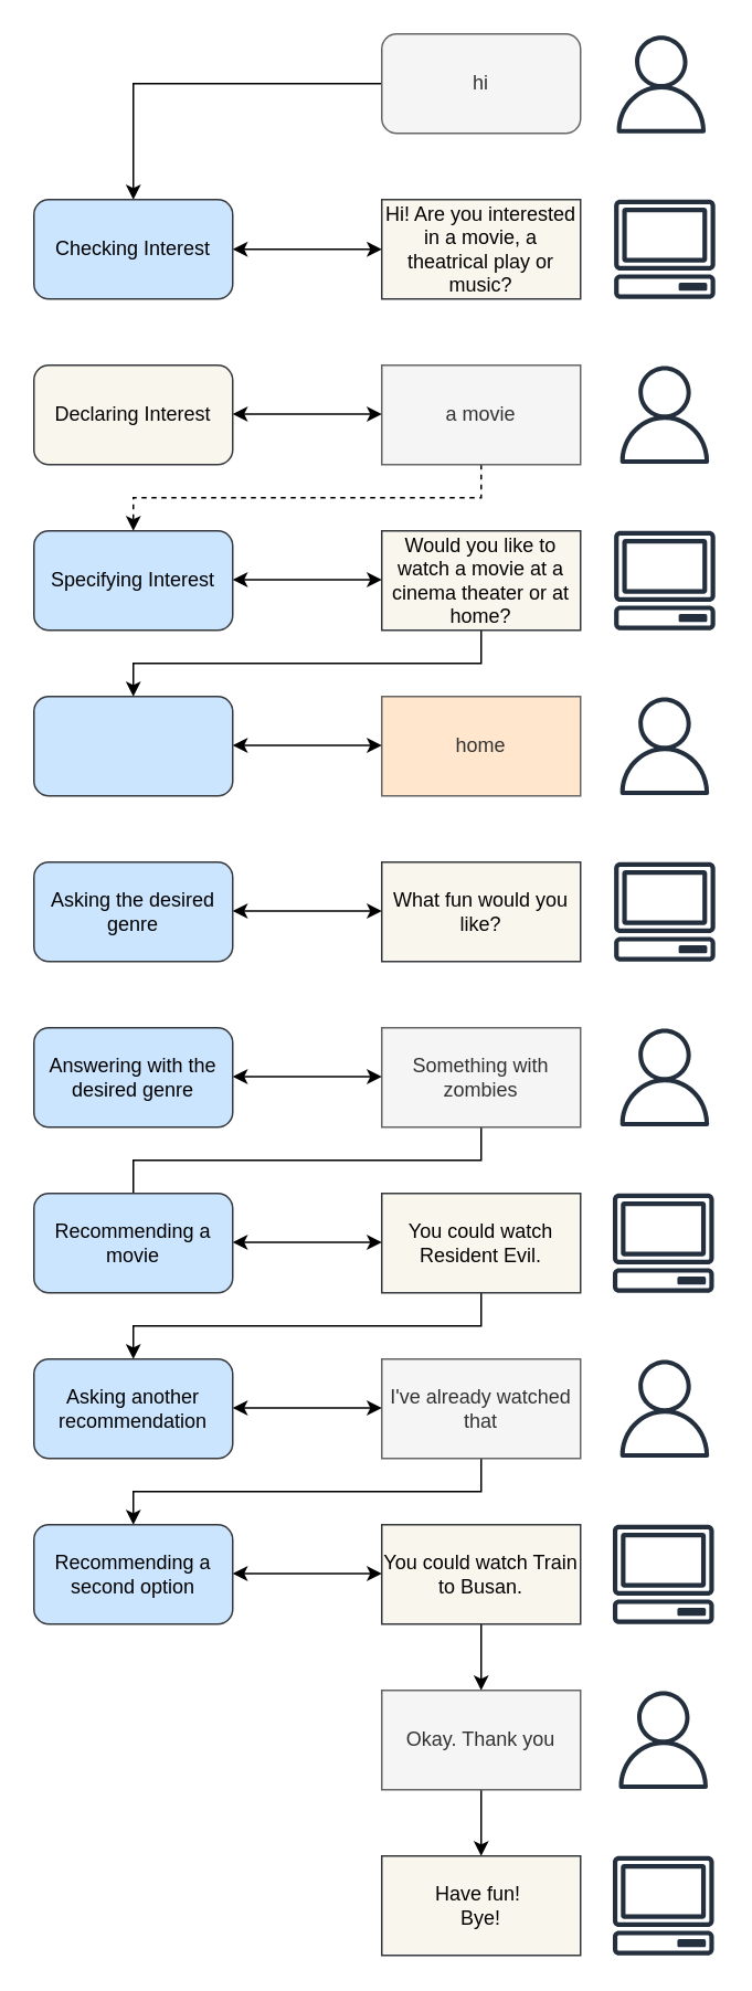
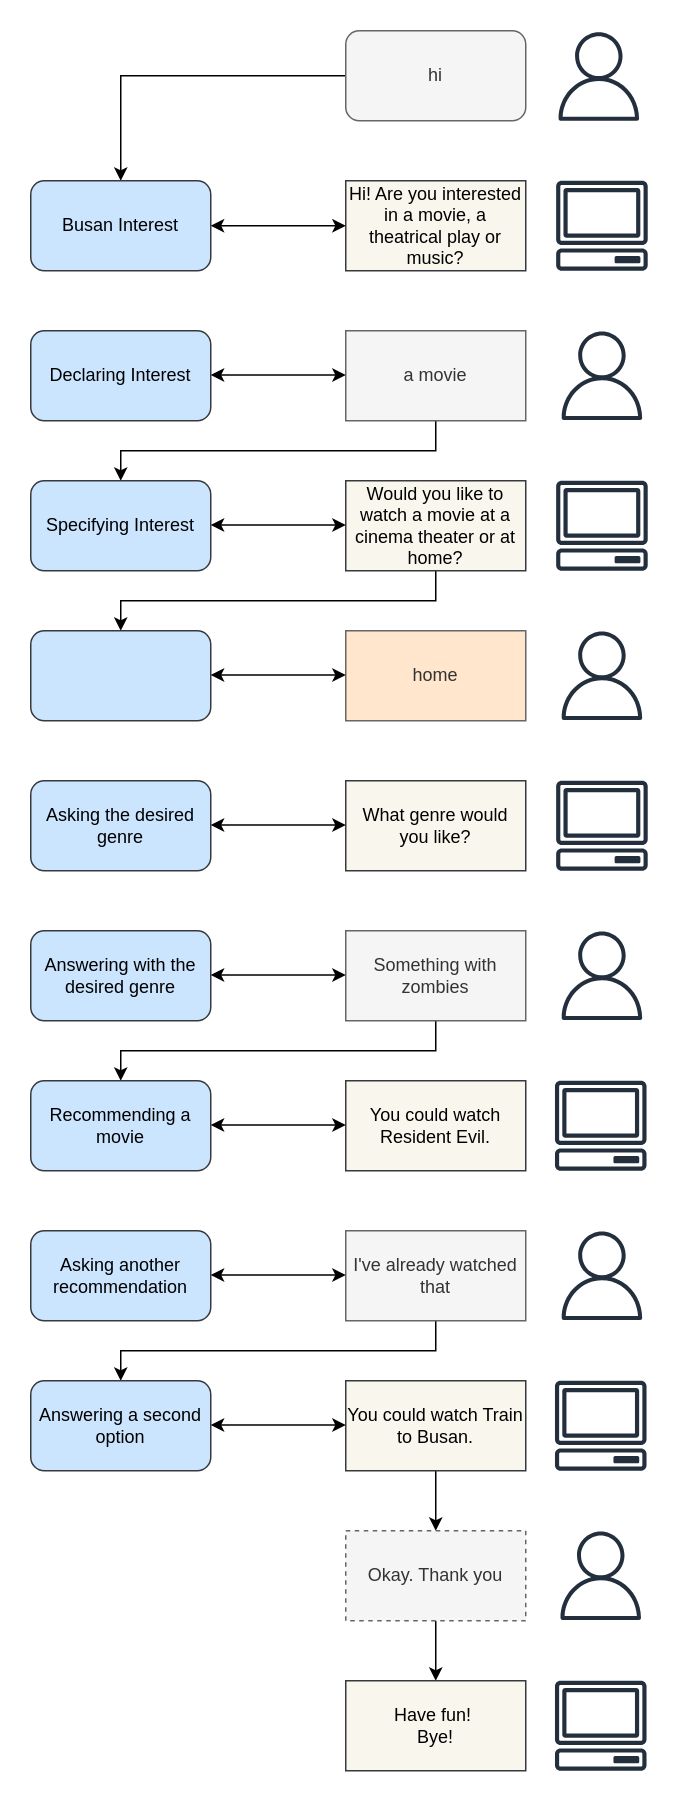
  <mxCell id="0" />
  <mxCell id="1" parent="0" />
  <mxCell id="2" value="Hi! Are you interested in a movie, a theatrical play or music?" style="rounded=0;whiteSpace=wrap;html=1;fillColor=#f9f7ed;strokeColor=#36393d;" vertex="1" parent="1"><mxGeometry x="230" y="120" width="120" height="60" as="geometry" /></mxCell>
- <mxCell id="3" style="edgeStyle=orthogonalEdgeStyle;rounded=0;orthogonalLoop=1;jettySize=auto;html=1;exitX=0.5;exitY=1;exitDx=0;exitDy=0;entryX=0.5;entryY=0;entryDx=0;entryDy=0;dashed=1;" edge="1" parent="1" source="4" target="23"><mxGeometry relative="1" as="geometry" /></mxCell>
+ <mxCell id="3" style="edgeStyle=orthogonalEdgeStyle;rounded=0;orthogonalLoop=1;jettySize=auto;html=1;exitX=0.5;exitY=1;exitDx=0;exitDy=0;entryX=0.5;entryY=0;entryDx=0;entryDy=0;" edge="1" parent="1" source="4" target="23"><mxGeometry relative="1" as="geometry" /></mxCell>
  <mxCell id="4" value="a movie" style="rounded=0;whiteSpace=wrap;html=1;fillColor=#f5f5f5;fontColor=#333333;strokeColor=#666666;" vertex="1" parent="1"><mxGeometry x="230" y="220" width="120" height="60" as="geometry" /></mxCell>
  <mxCell id="5" style="edgeStyle=orthogonalEdgeStyle;rounded=0;orthogonalLoop=1;jettySize=auto;html=1;exitX=0.5;exitY=1;exitDx=0;exitDy=0;entryX=0.5;entryY=0;entryDx=0;entryDy=0;" edge="1" parent="1" source="6" target="28"><mxGeometry relative="1" as="geometry" /></mxCell>
  <mxCell id="6" value="Would you like to watch a movie at a cinema theater or at home?" style="rounded=0;whiteSpace=wrap;html=1;fillColor=#f9f7ed;strokeColor=#36393d;" vertex="1" parent="1"><mxGeometry x="230" y="320" width="120" height="60" as="geometry" /></mxCell>
  <mxCell id="7" value="home" style="rounded=0;whiteSpace=wrap;html=1;fillColor=#ffe6cc;fontColor=#333333;strokeColor=#666666;" vertex="1" parent="1"><mxGeometry x="230" y="420" width="120" height="60" as="geometry" /></mxCell>
- <mxCell id="8" value="What fun would you like?" style="rounded=0;whiteSpace=wrap;html=1;fillColor=#f9f7ed;strokeColor=#36393d;" vertex="1" parent="1"><mxGeometry x="230" y="520" width="120" height="60" as="geometry" /></mxCell>
- <mxCell id="9" style="edgeStyle=orthogonalEdgeStyle;rounded=0;orthogonalLoop=1;jettySize=auto;html=1;exitX=0.5;exitY=1;exitDx=0;exitDy=0;entryX=0.5;entryY=0;entryDx=0;entryDy=0;endArrow=none;" edge="1" parent="1" source="10" target="25"><mxGeometry relative="1" as="geometry" /></mxCell>
+ <mxCell id="8" value="What genre would you like?" style="rounded=0;whiteSpace=wrap;html=1;fillColor=#f9f7ed;strokeColor=#36393d;" vertex="1" parent="1"><mxGeometry x="230" y="520" width="120" height="60" as="geometry" /></mxCell>
+ <mxCell id="9" style="edgeStyle=orthogonalEdgeStyle;rounded=0;orthogonalLoop=1;jettySize=auto;html=1;exitX=0.5;exitY=1;exitDx=0;exitDy=0;entryX=0.5;entryY=0;entryDx=0;entryDy=0;" edge="1" parent="1" source="10" target="25"><mxGeometry relative="1" as="geometry" /></mxCell>
  <mxCell id="10" value="Something with zombies" style="rounded=0;whiteSpace=wrap;html=1;fillColor=#f5f5f5;fontColor=#333333;strokeColor=#666666;" vertex="1" parent="1"><mxGeometry x="230" y="620" width="120" height="60" as="geometry" /></mxCell>
- <mxCell id="11" style="edgeStyle=orthogonalEdgeStyle;rounded=0;orthogonalLoop=1;jettySize=auto;html=1;exitX=0.5;exitY=1;exitDx=0;exitDy=0;" edge="1" parent="1" source="12" target="30"><mxGeometry relative="1" as="geometry" /></mxCell>
  <mxCell id="12" value="You could watch Resident Evil." style="rounded=0;whiteSpace=wrap;html=1;fillColor=#f9f7ed;strokeColor=#36393d;" vertex="1" parent="1"><mxGeometry x="230" y="720" width="120" height="60" as="geometry" /></mxCell>
  <mxCell id="13" style="edgeStyle=orthogonalEdgeStyle;rounded=0;orthogonalLoop=1;jettySize=auto;html=1;exitX=0.5;exitY=1;exitDx=0;exitDy=0;entryX=0.5;entryY=0;entryDx=0;entryDy=0;" edge="1" parent="1" source="14" target="24"><mxGeometry relative="1" as="geometry" /></mxCell>
  <mxCell id="14" value="I've already watched that" style="rounded=0;whiteSpace=wrap;html=1;fillColor=#f5f5f5;fontColor=#333333;strokeColor=#666666;" vertex="1" parent="1"><mxGeometry x="230" y="820" width="120" height="60" as="geometry" /></mxCell>
  <mxCell id="15" value="" style="edgeStyle=orthogonalEdgeStyle;rounded=0;orthogonalLoop=1;jettySize=auto;html=1;" edge="1" parent="1" source="16" target="18"><mxGeometry relative="1" as="geometry" /></mxCell>
  <mxCell id="16" value="You could watch Train to Busan." style="rounded=0;whiteSpace=wrap;html=1;fillColor=#f9f7ed;strokeColor=#36393d;" vertex="1" parent="1"><mxGeometry x="230" y="920" width="120" height="60" as="geometry" /></mxCell>
  <mxCell id="17" value="" style="edgeStyle=orthogonalEdgeStyle;rounded=0;orthogonalLoop=1;jettySize=auto;html=1;" edge="1" parent="1" source="18"><mxGeometry relative="1" as="geometry"><mxPoint x="290" y="1120" as="targetPoint" /></mxGeometry></mxCell>
- <mxCell id="18" value="Okay. Thank you" style="rounded=0;whiteSpace=wrap;html=1;fillColor=#f5f5f5;fontColor=#333333;strokeColor=#666666;" vertex="1" parent="1"><mxGeometry x="230" y="1020" width="120" height="60" as="geometry" /></mxCell>
+ <mxCell id="18" value="Okay. Thank you" style="rounded=0;whiteSpace=wrap;html=1;fillColor=#f5f5f5;fontColor=#333333;strokeColor=#666666;dashed=1;" vertex="1" parent="1"><mxGeometry x="230" y="1020" width="120" height="60" as="geometry" /></mxCell>
  <mxCell id="19" style="edgeStyle=orthogonalEdgeStyle;rounded=0;orthogonalLoop=1;jettySize=auto;html=1;exitX=0;exitY=0.5;exitDx=0;exitDy=0;entryX=0.5;entryY=0;entryDx=0;entryDy=0;" edge="1" parent="1" source="20" target="22"><mxGeometry relative="1" as="geometry" /></mxCell>
  <mxCell id="20" value="hi" style="whiteSpace=wrap;html=1;fillColor=#f5f5f5;strokeColor=#666666;fontColor=#333333;rounded=1;" vertex="1" parent="1"><mxGeometry x="230" y="20" width="120" height="60" as="geometry" /></mxCell>
  <mxCell id="21" value="Have fun!&amp;nbsp;&lt;br&gt;Bye!" style="rounded=0;whiteSpace=wrap;html=1;fillColor=#f9f7ed;strokeColor=#36393d;" vertex="1" parent="1"><mxGeometry x="230" y="1120" width="120" height="60" as="geometry" /></mxCell>
- <mxCell id="22" value="Checking Interest" style="rounded=1;whiteSpace=wrap;html=1;fillColor=#cce5ff;strokeColor=#36393d;" vertex="1" parent="1"><mxGeometry x="20" y="120" width="120" height="60" as="geometry" /></mxCell>
+ <mxCell id="22" value="Busan Interest" style="rounded=1;whiteSpace=wrap;html=1;fillColor=#cce5ff;strokeColor=#36393d;" vertex="1" parent="1"><mxGeometry x="20" y="120" width="120" height="60" as="geometry" /></mxCell>
  <mxCell id="23" value="Specifying Interest" style="rounded=1;whiteSpace=wrap;html=1;fillColor=#cce5ff;strokeColor=#36393d;" vertex="1" parent="1"><mxGeometry x="20" y="320" width="120" height="60" as="geometry" /></mxCell>
- <mxCell id="24" value="Recommending a second option" style="rounded=1;whiteSpace=wrap;html=1;fillColor=#cce5ff;strokeColor=#36393d;" vertex="1" parent="1"><mxGeometry x="20" y="920" width="120" height="60" as="geometry" /></mxCell>
+ <mxCell id="24" value="Answering a second option" style="rounded=1;whiteSpace=wrap;html=1;fillColor=#cce5ff;strokeColor=#36393d;" vertex="1" parent="1"><mxGeometry x="20" y="920" width="120" height="60" as="geometry" /></mxCell>
  <mxCell id="25" value="Recommending a movie" style="rounded=1;whiteSpace=wrap;html=1;fillColor=#cce5ff;strokeColor=#36393d;" vertex="1" parent="1"><mxGeometry x="20" y="720" width="120" height="60" as="geometry" /></mxCell>
  <mxCell id="26" value="Asking the desired genre" style="rounded=1;whiteSpace=wrap;html=1;fillColor=#cce5ff;strokeColor=#36393d;" vertex="1" parent="1"><mxGeometry x="20" y="520" width="120" height="60" as="geometry" /></mxCell>
- <mxCell id="27" value="Declaring Interest" style="rounded=1;whiteSpace=wrap;html=1;fillColor=#f9f7ed;strokeColor=#36393d;" vertex="1" parent="1"><mxGeometry x="20" y="220" width="120" height="60" as="geometry" /></mxCell>
+ <mxCell id="27" value="Declaring Interest" style="rounded=1;whiteSpace=wrap;html=1;fillColor=#cce5ff;strokeColor=#36393d;" vertex="1" parent="1"><mxGeometry x="20" y="220" width="120" height="60" as="geometry" /></mxCell>
  <mxCell id="28" value="" style="rounded=1;whiteSpace=wrap;html=1;fillColor=#cce5ff;strokeColor=#36393d;" vertex="1" parent="1"><mxGeometry x="20" y="420" width="120" height="60" as="geometry" /></mxCell>
  <mxCell id="29" value="Answering with the desired genre" style="rounded=1;whiteSpace=wrap;html=1;fillColor=#cce5ff;strokeColor=#36393d;" vertex="1" parent="1"><mxGeometry x="20" y="620" width="120" height="60" as="geometry" /></mxCell>
  <mxCell id="30" value="Asking another recommendation" style="rounded=1;whiteSpace=wrap;html=1;fillColor=#cce5ff;strokeColor=#36393d;" vertex="1" parent="1"><mxGeometry x="20" y="820" width="120" height="60" as="geometry" /></mxCell>
  <mxCell id="31" value="" style="sketch=0;outlineConnect=0;fontColor=#232F3E;gradientColor=none;fillColor=#232F3D;strokeColor=none;dashed=0;verticalLabelPosition=bottom;verticalAlign=top;align=center;html=1;fontSize=12;fontStyle=0;aspect=fixed;pointerEvents=1;shape=mxgraph.aws4.client;" vertex="1" parent="1"><mxGeometry x="370" y="320" width="61.58" height="60" as="geometry" /></mxCell>
  <mxCell id="32" value="" style="sketch=0;outlineConnect=0;fontColor=#232F3E;gradientColor=none;fillColor=#232F3D;strokeColor=none;dashed=0;verticalLabelPosition=bottom;verticalAlign=top;align=center;html=1;fontSize=12;fontStyle=0;aspect=fixed;pointerEvents=1;shape=mxgraph.aws4.client;" vertex="1" parent="1"><mxGeometry x="369.21" y="1120" width="61.58" height="60" as="geometry" /></mxCell>
  <mxCell id="33" value="" style="sketch=0;outlineConnect=0;fontColor=#232F3E;gradientColor=none;fillColor=#232F3D;strokeColor=none;dashed=0;verticalLabelPosition=bottom;verticalAlign=top;align=center;html=1;fontSize=12;fontStyle=0;aspect=fixed;pointerEvents=1;shape=mxgraph.aws4.client;" vertex="1" parent="1"><mxGeometry x="369.21" y="920" width="61.58" height="60" as="geometry" /></mxCell>
  <mxCell id="34" value="" style="sketch=0;outlineConnect=0;fontColor=#232F3E;gradientColor=none;fillColor=#232F3D;strokeColor=none;dashed=0;verticalLabelPosition=bottom;verticalAlign=top;align=center;html=1;fontSize=12;fontStyle=0;aspect=fixed;pointerEvents=1;shape=mxgraph.aws4.client;" vertex="1" parent="1"><mxGeometry x="369.21" y="720" width="61.58" height="60" as="geometry" /></mxCell>
  <mxCell id="35" value="" style="sketch=0;outlineConnect=0;fontColor=#232F3E;gradientColor=none;fillColor=#232F3D;strokeColor=none;dashed=0;verticalLabelPosition=bottom;verticalAlign=top;align=center;html=1;fontSize=12;fontStyle=0;aspect=fixed;pointerEvents=1;shape=mxgraph.aws4.client;" vertex="1" parent="1"><mxGeometry x="370" y="520" width="61.58" height="60" as="geometry" /></mxCell>
  <mxCell id="36" value="" style="sketch=0;outlineConnect=0;fontColor=#232F3E;gradientColor=none;fillColor=#232F3D;strokeColor=none;dashed=0;verticalLabelPosition=bottom;verticalAlign=top;align=center;html=1;fontSize=12;fontStyle=0;aspect=fixed;pointerEvents=1;shape=mxgraph.aws4.user;" vertex="1" parent="1"><mxGeometry x="369.21" y="21" width="59" height="59" as="geometry" /></mxCell>
  <mxCell id="37" value="" style="sketch=0;outlineConnect=0;fontColor=#232F3E;gradientColor=none;fillColor=#232F3D;strokeColor=none;dashed=0;verticalLabelPosition=bottom;verticalAlign=top;align=center;html=1;fontSize=12;fontStyle=0;aspect=fixed;pointerEvents=1;shape=mxgraph.aws4.client;" vertex="1" parent="1"><mxGeometry x="370" y="120" width="61.58" height="60" as="geometry" /></mxCell>
  <mxCell id="38" value="" style="sketch=0;outlineConnect=0;fontColor=#232F3E;gradientColor=none;fillColor=#232F3D;strokeColor=none;dashed=0;verticalLabelPosition=bottom;verticalAlign=top;align=center;html=1;fontSize=12;fontStyle=0;aspect=fixed;pointerEvents=1;shape=mxgraph.aws4.user;" vertex="1" parent="1"><mxGeometry x="370.5" y="1020.5" width="59" height="59" as="geometry" /></mxCell>
  <mxCell id="39" value="" style="sketch=0;outlineConnect=0;fontColor=#232F3E;gradientColor=none;fillColor=#232F3D;strokeColor=none;dashed=0;verticalLabelPosition=bottom;verticalAlign=top;align=center;html=1;fontSize=12;fontStyle=0;aspect=fixed;pointerEvents=1;shape=mxgraph.aws4.user;" vertex="1" parent="1"><mxGeometry x="371.29" y="620.5" width="59" height="59" as="geometry" /></mxCell>
  <mxCell id="40" value="" style="sketch=0;outlineConnect=0;fontColor=#232F3E;gradientColor=none;fillColor=#232F3D;strokeColor=none;dashed=0;verticalLabelPosition=bottom;verticalAlign=top;align=center;html=1;fontSize=12;fontStyle=0;aspect=fixed;pointerEvents=1;shape=mxgraph.aws4.user;" vertex="1" parent="1"><mxGeometry x="371.29" y="420.5" width="59" height="59" as="geometry" /></mxCell>
  <mxCell id="41" value="" style="sketch=0;outlineConnect=0;fontColor=#232F3E;gradientColor=none;fillColor=#232F3D;strokeColor=none;dashed=0;verticalLabelPosition=bottom;verticalAlign=top;align=center;html=1;fontSize=12;fontStyle=0;aspect=fixed;pointerEvents=1;shape=mxgraph.aws4.user;" vertex="1" parent="1"><mxGeometry x="371.29" y="220.5" width="59" height="59" as="geometry" /></mxCell>
  <mxCell id="42" value="" style="sketch=0;outlineConnect=0;fontColor=#232F3E;gradientColor=none;fillColor=#232F3D;strokeColor=none;dashed=0;verticalLabelPosition=bottom;verticalAlign=top;align=center;html=1;fontSize=12;fontStyle=0;aspect=fixed;pointerEvents=1;shape=mxgraph.aws4.user;" vertex="1" parent="1"><mxGeometry x="371.29" y="820.5" width="59" height="59" as="geometry" /></mxCell>
  <mxCell id="43" value="" style="endArrow=classic;startArrow=classic;html=1;rounded=0;entryX=0;entryY=0.5;entryDx=0;entryDy=0;exitX=1;exitY=0.5;exitDx=0;exitDy=0;" edge="1" parent="1" source="22" target="2"><mxGeometry width="50" height="50" relative="1" as="geometry"><mxPoint x="140" y="180" as="sourcePoint" /><mxPoint x="190" y="130" as="targetPoint" /></mxGeometry></mxCell>
  <mxCell id="44" value="" style="endArrow=classic;startArrow=classic;html=1;rounded=0;entryX=0;entryY=0.5;entryDx=0;entryDy=0;exitX=1;exitY=0.5;exitDx=0;exitDy=0;" edge="1" parent="1"><mxGeometry width="50" height="50" relative="1" as="geometry"><mxPoint x="140" y="549.5" as="sourcePoint" /><mxPoint x="230" y="549.5" as="targetPoint" /></mxGeometry></mxCell>
  <mxCell id="45" value="" style="endArrow=classic;startArrow=classic;html=1;rounded=0;entryX=0;entryY=0.5;entryDx=0;entryDy=0;exitX=1;exitY=0.5;exitDx=0;exitDy=0;" edge="1" parent="1"><mxGeometry width="50" height="50" relative="1" as="geometry"><mxPoint x="140" y="449.5" as="sourcePoint" /><mxPoint x="230" y="449.5" as="targetPoint" /></mxGeometry></mxCell>
  <mxCell id="46" value="" style="endArrow=classic;startArrow=classic;html=1;rounded=0;entryX=0;entryY=0.5;entryDx=0;entryDy=0;exitX=1;exitY=0.5;exitDx=0;exitDy=0;" edge="1" parent="1"><mxGeometry width="50" height="50" relative="1" as="geometry"><mxPoint x="140" y="349.5" as="sourcePoint" /><mxPoint x="230" y="349.5" as="targetPoint" /></mxGeometry></mxCell>
  <mxCell id="47" value="" style="endArrow=classic;startArrow=classic;html=1;rounded=0;entryX=0;entryY=0.5;entryDx=0;entryDy=0;exitX=1;exitY=0.5;exitDx=0;exitDy=0;" edge="1" parent="1"><mxGeometry width="50" height="50" relative="1" as="geometry"><mxPoint x="140" y="249.5" as="sourcePoint" /><mxPoint x="230" y="249.5" as="targetPoint" /></mxGeometry></mxCell>
  <mxCell id="48" value="" style="endArrow=classic;startArrow=classic;html=1;rounded=0;entryX=0;entryY=0.5;entryDx=0;entryDy=0;exitX=1;exitY=0.5;exitDx=0;exitDy=0;" edge="1" parent="1"><mxGeometry width="50" height="50" relative="1" as="geometry"><mxPoint x="140" y="649.5" as="sourcePoint" /><mxPoint x="230" y="649.5" as="targetPoint" /></mxGeometry></mxCell>
  <mxCell id="49" value="" style="endArrow=classic;startArrow=classic;html=1;rounded=0;entryX=0;entryY=0.5;entryDx=0;entryDy=0;exitX=1;exitY=0.5;exitDx=0;exitDy=0;" edge="1" parent="1"><mxGeometry width="50" height="50" relative="1" as="geometry"><mxPoint x="140" y="749.5" as="sourcePoint" /><mxPoint x="230" y="749.5" as="targetPoint" /></mxGeometry></mxCell>
  <mxCell id="50" value="" style="endArrow=classic;startArrow=classic;html=1;rounded=0;entryX=0;entryY=0.5;entryDx=0;entryDy=0;exitX=1;exitY=0.5;exitDx=0;exitDy=0;" edge="1" parent="1"><mxGeometry width="50" height="50" relative="1" as="geometry"><mxPoint x="140" y="849.5" as="sourcePoint" /><mxPoint x="230" y="849.5" as="targetPoint" /></mxGeometry></mxCell>
  <mxCell id="51" value="" style="endArrow=classic;startArrow=classic;html=1;rounded=0;entryX=0;entryY=0.5;entryDx=0;entryDy=0;exitX=1;exitY=0.5;exitDx=0;exitDy=0;" edge="1" parent="1"><mxGeometry width="50" height="50" relative="1" as="geometry"><mxPoint x="140" y="949.5" as="sourcePoint" /><mxPoint x="230" y="949.5" as="targetPoint" /></mxGeometry></mxCell>
